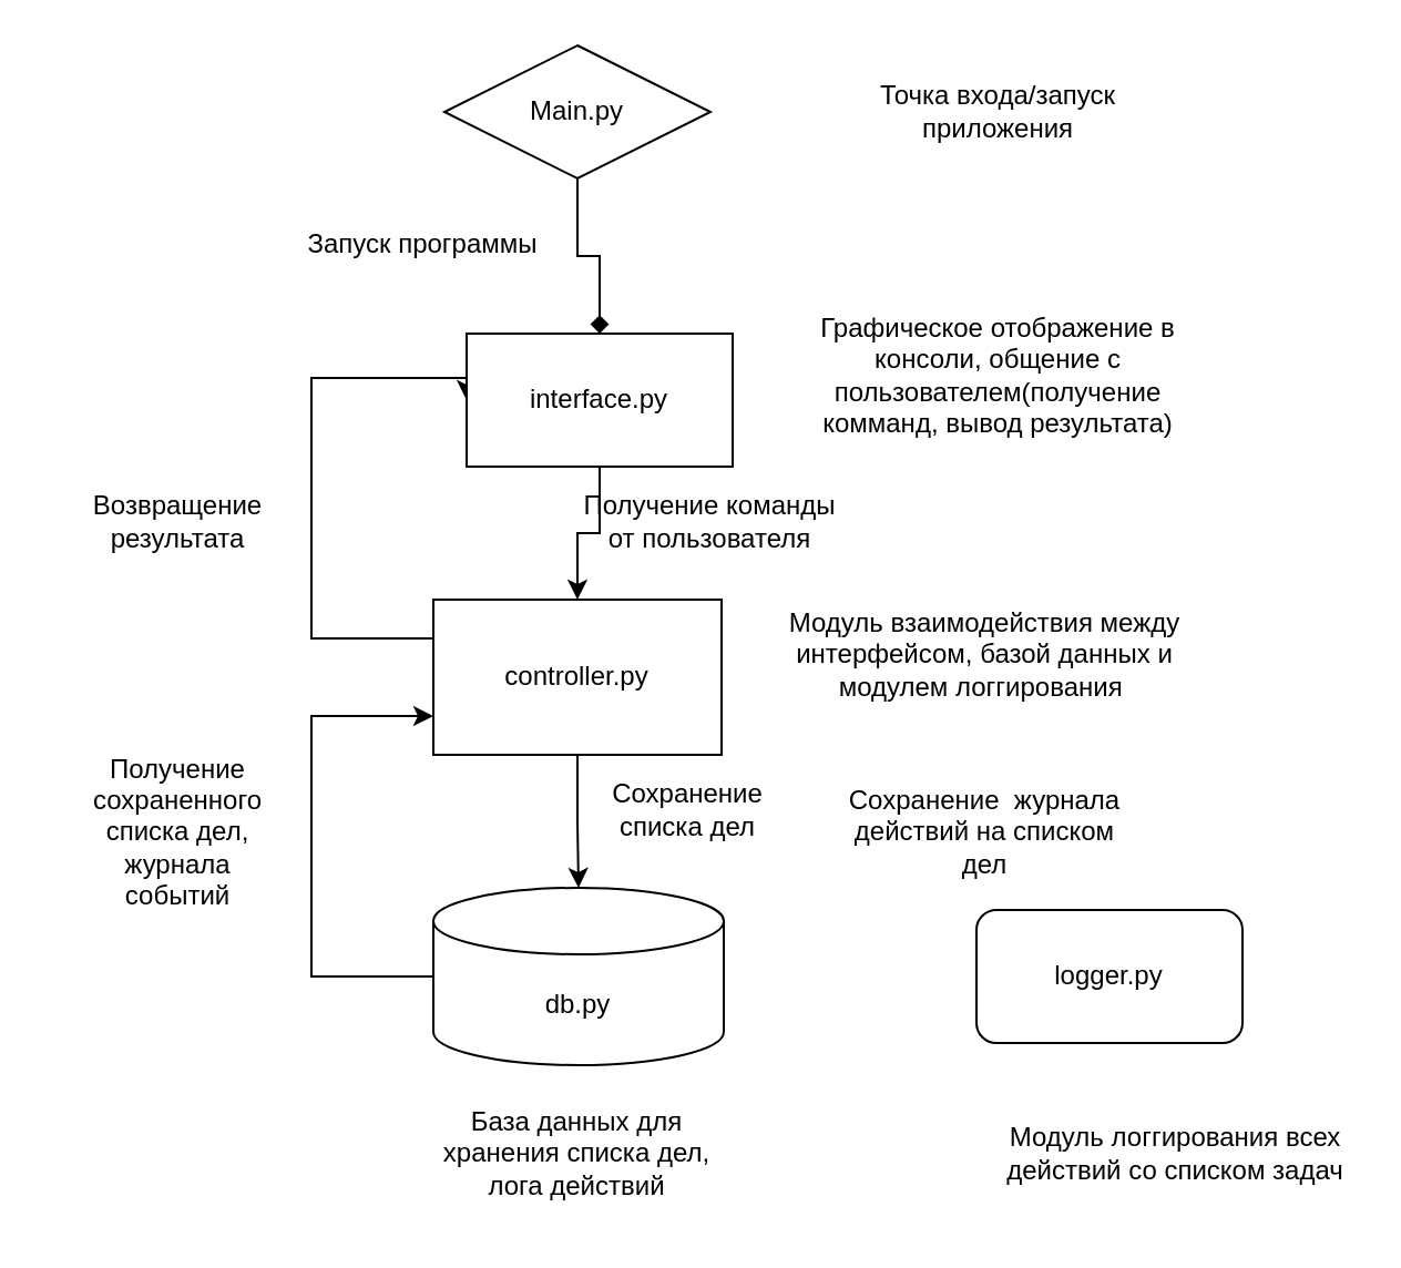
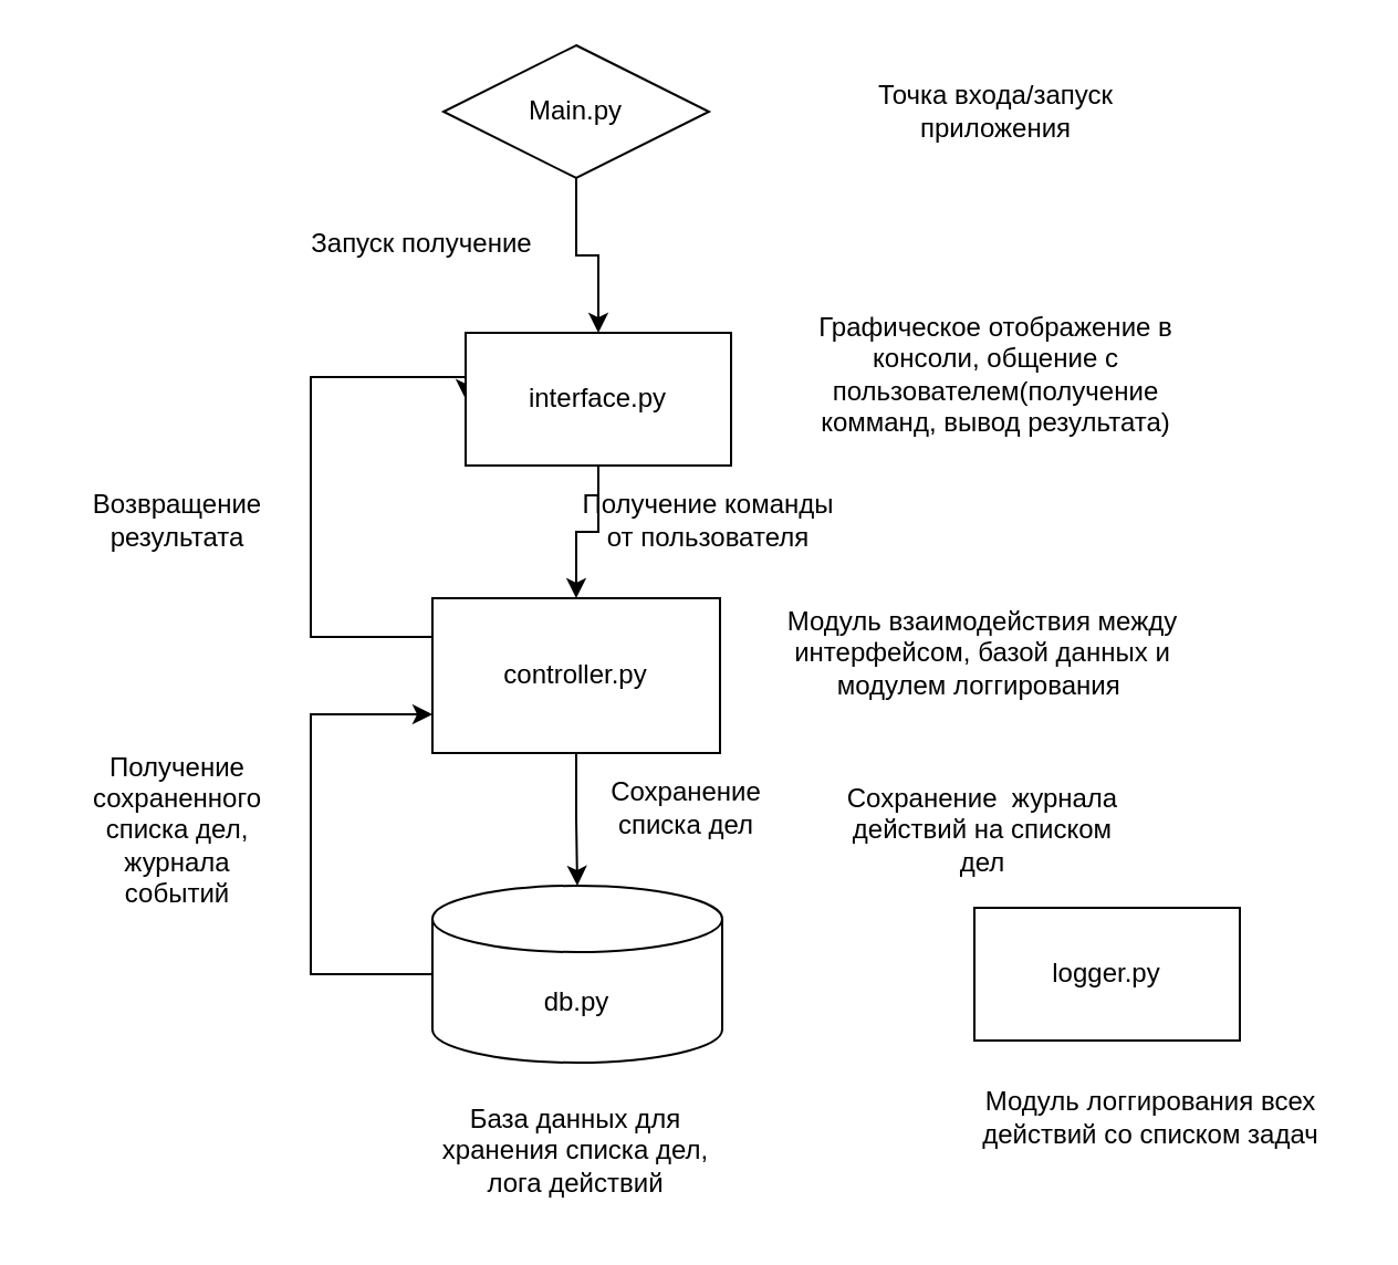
  <mxCell id="0" />
  <mxCell id="1" parent="0" />
  <mxCell id="2" style="edgeStyle=orthogonalEdgeStyle;rounded=0;orthogonalLoop=1;jettySize=auto;html=1;entryX=0;entryY=0.5;entryDx=0;entryDy=0;exitX=0;exitY=0.25;exitDx=0;exitDy=0;" parent="1" source="4" target="6" edge="1"><mxGeometry relative="1" as="geometry"><mxPoint x="130" y="170" as="targetPoint" /><Array as="points"><mxPoint x="140" y="288" /><mxPoint x="140" y="170" /></Array></mxGeometry></mxCell>
  <mxCell id="3" style="edgeStyle=orthogonalEdgeStyle;rounded=0;orthogonalLoop=1;jettySize=auto;html=1;entryX=0.5;entryY=0;entryDx=0;entryDy=0;entryPerimeter=0;" parent="1" source="4" target="18" edge="1"><mxGeometry relative="1" as="geometry" /></mxCell>
  <mxCell id="4" value="controller.py" style="rounded=0;whiteSpace=wrap;html=1;" parent="1" vertex="1"><mxGeometry x="195" y="270" width="130" height="70" as="geometry" /></mxCell>
  <mxCell id="5" style="edgeStyle=orthogonalEdgeStyle;rounded=0;orthogonalLoop=1;jettySize=auto;html=1;" parent="1" source="6" target="4" edge="1"><mxGeometry relative="1" as="geometry" /></mxCell>
  <mxCell id="6" value="interface.py" style="rounded=0;whiteSpace=wrap;html=1;" parent="1" vertex="1"><mxGeometry x="210" y="150" width="120" height="60" as="geometry" /></mxCell>
- <mxCell id="7" value="Запуск программы" style="text;html=1;align=center;verticalAlign=middle;resizable=0;points=[];autosize=1;strokeColor=none;fillColor=none;" parent="1" vertex="1"><mxGeometry x="130" y="100" width="120" height="20" as="geometry" /></mxCell>
- <mxCell id="8" value="logger.py" style="whiteSpace=wrap;html=1;rounded=1;" parent="1" vertex="1"><mxGeometry x="440" y="410" width="120" height="60" as="geometry" /></mxCell>
- <mxCell id="9" style="edgeStyle=orthogonalEdgeStyle;rounded=0;orthogonalLoop=1;jettySize=auto;html=1;endArrow=diamond;" parent="1" source="10" target="6" edge="1"><mxGeometry relative="1" as="geometry" /></mxCell>
+ <mxCell id="7" value="Запуск получение" style="text;html=1;align=center;verticalAlign=middle;resizable=0;points=[];autosize=1;strokeColor=none;fillColor=none;" parent="1" vertex="1"><mxGeometry x="130" y="100" width="120" height="20" as="geometry" /></mxCell>
+ <mxCell id="8" value="logger.py" style="rounded=0;whiteSpace=wrap;html=1;" parent="1" vertex="1"><mxGeometry x="440" y="410" width="120" height="60" as="geometry" /></mxCell>
+ <mxCell id="9" style="edgeStyle=orthogonalEdgeStyle;rounded=0;orthogonalLoop=1;jettySize=auto;html=1;" parent="1" source="10" target="6" edge="1"><mxGeometry relative="1" as="geometry" /></mxCell>
  <mxCell id="10" value="Main.py" style="rhombus;whiteSpace=wrap;html=1;" parent="1" vertex="1"><mxGeometry x="200" width="120" height="60" as="geometry" y="20" /></mxCell>
  <mxCell id="11" value="Точка входа/запуск приложения" style="text;html=1;strokeColor=none;fillColor=none;align=center;verticalAlign=middle;whiteSpace=wrap;rounded=0;" parent="1" vertex="1"><mxGeometry x="385" y="35" width="130" height="30" as="geometry" /></mxCell>
  <mxCell id="12" value="Графическое отображение в консоли, общение с пользователем(получение комманд, вывод результата)" style="text;html=1;strokeColor=none;fillColor=none;align=center;verticalAlign=middle;whiteSpace=wrap;rounded=0;" parent="1" vertex="1"><mxGeometry x="360" y="137.5" width="180" height="62.5" as="geometry" /></mxCell>
  <mxCell id="13" value="&lt;span style=&quot;&quot;&gt;Получение команды от пользователя&lt;/span&gt;" style="text;html=1;strokeColor=none;fillColor=none;align=center;verticalAlign=middle;whiteSpace=wrap;rounded=0;" parent="1" vertex="1"><mxGeometry x="260" y="220" width="120" height="30" as="geometry" /></mxCell>
  <mxCell id="14" value="&lt;span style=&quot;&quot;&gt;Возвращение результата&lt;/span&gt;" style="text;html=1;strokeColor=none;fillColor=none;align=center;verticalAlign=middle;whiteSpace=wrap;rounded=0;" parent="1" vertex="1"><mxGeometry x="20" y="220" width="120" height="30" as="geometry" /></mxCell>
  <mxCell id="15" value="Модуль взаимодействия между интерфейсом, базой данных и модулем логгирования&amp;nbsp;" style="text;html=1;strokeColor=none;fillColor=none;align=center;verticalAlign=middle;whiteSpace=wrap;rounded=0;" parent="1" vertex="1"><mxGeometry x="334" y="270" width="220" height="50" as="geometry" /></mxCell>
- <mxCell id="16" value="Модуль логгирования всех действий со списком задач" style="text;html=1;strokeColor=none;fillColor=none;align=center;verticalAlign=middle;whiteSpace=wrap;rounded=0;" parent="1" vertex="1"><mxGeometry x="450" y="505" width="160" height="30" as="geometry" /></mxCell>
+ <mxCell id="16" value="Модуль логгирования всех действий со списком задач" style="text;html=1;strokeColor=none;fillColor=none;align=center;verticalAlign=middle;whiteSpace=wrap;rounded=0;" parent="1" vertex="1"><mxGeometry x="440" y="490" width="160" height="30" as="geometry" /></mxCell>
  <mxCell id="17" style="edgeStyle=orthogonalEdgeStyle;rounded=0;orthogonalLoop=1;jettySize=auto;html=1;entryX=0;entryY=0.75;entryDx=0;entryDy=0;" parent="1" source="18" target="4" edge="1"><mxGeometry relative="1" as="geometry"><mxPoint x="140" y="310" as="targetPoint" /><Array as="points"><mxPoint x="140" y="440" /><mxPoint x="140" y="323" /></Array></mxGeometry></mxCell>
  <mxCell id="18" value="db.py" style="shape=cylinder3;whiteSpace=wrap;html=1;boundedLbl=1;backgroundOutline=1;size=15;" parent="1" vertex="1"><mxGeometry x="195" y="400" width="131" height="80" as="geometry" /></mxCell>
  <mxCell id="19" value="База данных для хранения списка дел, лога действий" style="text;html=1;strokeColor=none;fillColor=none;align=center;verticalAlign=middle;whiteSpace=wrap;rounded=0;" parent="1" vertex="1"><mxGeometry x="195" y="490" width="130" height="60" as="geometry" /></mxCell>
  <mxCell id="20" value="Сохранение списка дел" style="text;html=1;strokeColor=none;fillColor=none;align=center;verticalAlign=middle;whiteSpace=wrap;rounded=0;" parent="1" vertex="1"><mxGeometry x="270" y="350" width="80" height="30" as="geometry" /></mxCell>
  <mxCell id="21" value="Получение сохраненного списка дел, журнала событий" style="text;html=1;strokeColor=none;fillColor=none;align=center;verticalAlign=middle;whiteSpace=wrap;rounded=0;" parent="1" vertex="1"><mxGeometry x="40" y="360" width="80" height="30" as="geometry" /></mxCell>
  <mxCell id="22" value="Сохранение&amp;nbsp; журнала действий на списком дел" style="text;html=1;strokeColor=none;fillColor=none;align=center;verticalAlign=middle;whiteSpace=wrap;rounded=0;" parent="1" vertex="1"><mxGeometry x="379" y="360" width="130" height="30" as="geometry" /></mxCell>
